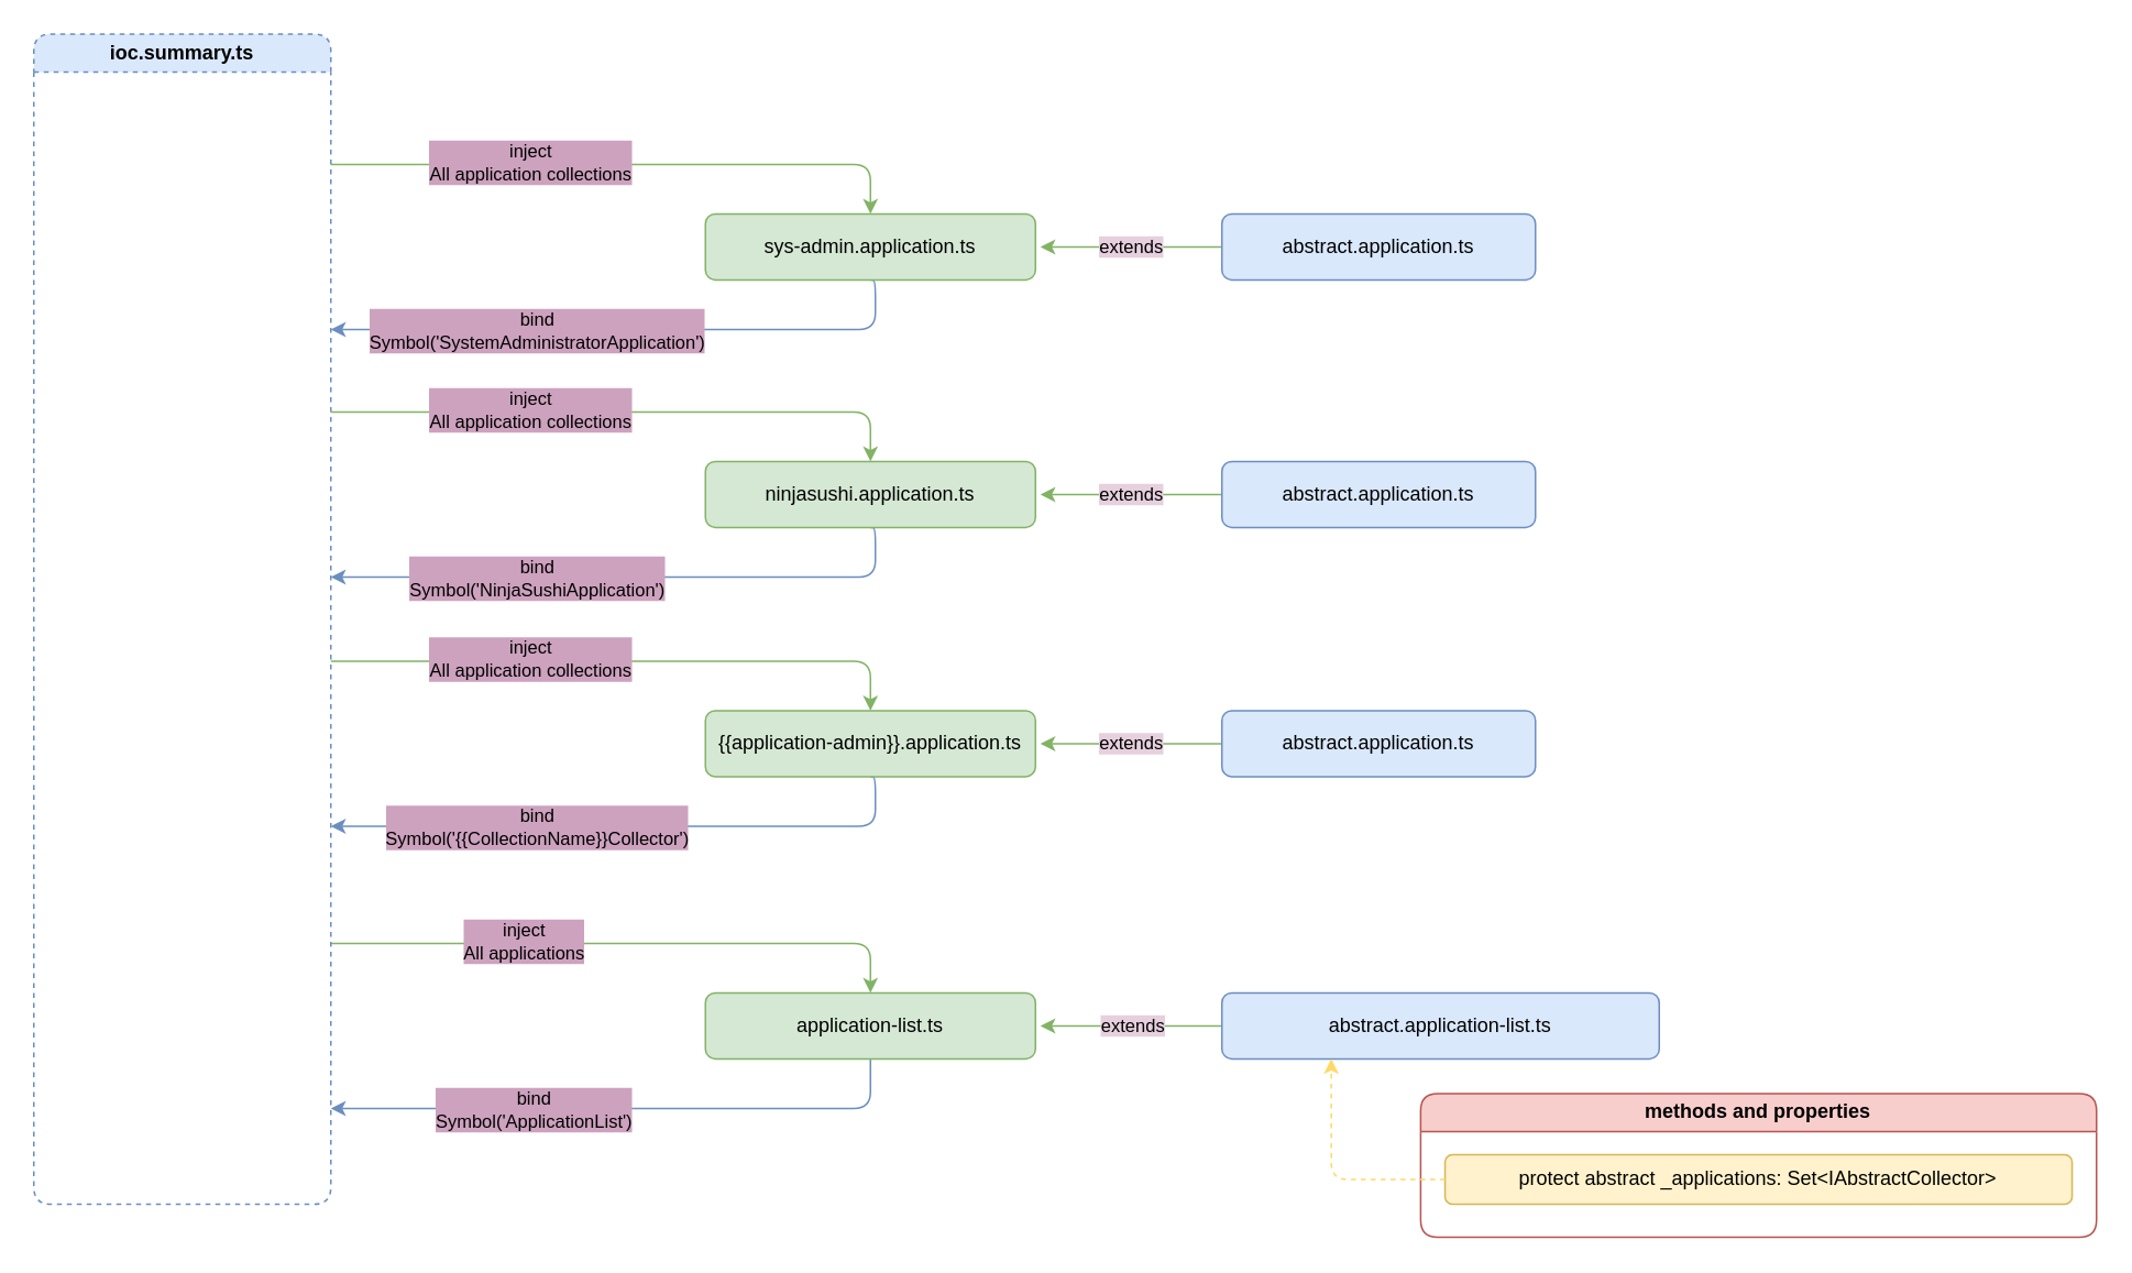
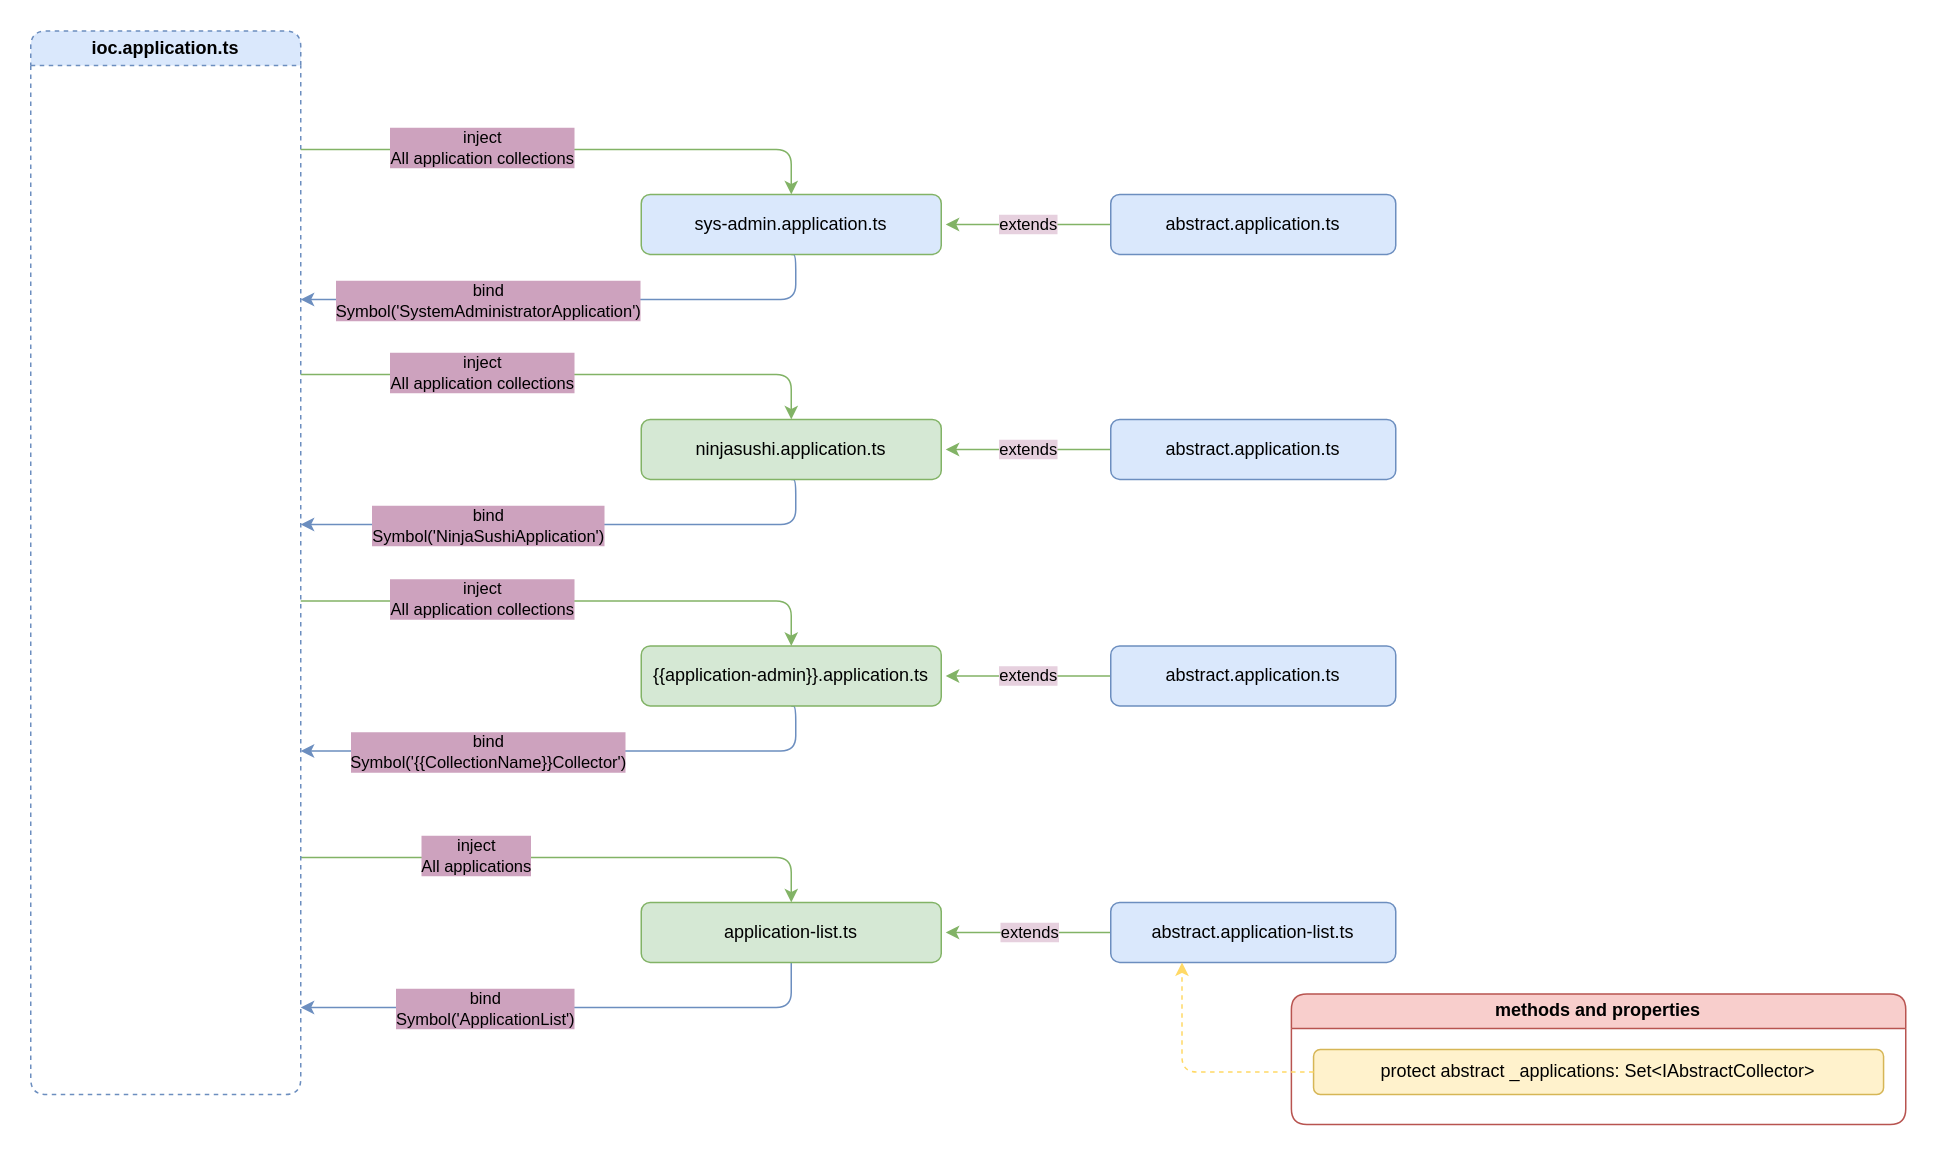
  <mxCell id="0" />
  <mxCell id="1" parent="0" />
  <mxCell id="2" value="methods and properties" style="swimlane;whiteSpace=wrap;html=1;fillColor=#f8cecc;strokeColor=#b85450;rounded=1;" parent="1" vertex="1"><mxGeometry x="860.43" y="661.97" width="409.57" height="87.03" as="geometry" /></mxCell>
  <mxCell id="3" value="protect abstract _applications: Set&amp;lt;IAbstractCollector&amp;gt;" style="rounded=1;whiteSpace=wrap;html=1;fillColor=#fff2cc;strokeColor=#d6b656;" parent="2" vertex="1"><mxGeometry x="14.78" y="37.03" width="380" height="30" as="geometry" /></mxCell>
  <mxCell id="4" style="edgeStyle=orthogonalEdgeStyle;rounded=1;orthogonalLoop=1;jettySize=auto;html=1;entryX=0.5;entryY=0;entryDx=0;entryDy=0;fillColor=#d5e8d4;strokeColor=#82b366;" parent="1" target="8" edge="1"><mxGeometry relative="1" as="geometry"><mxPoint x="200" y="571" as="sourcePoint" /><Array as="points"><mxPoint x="280" y="570.97" /><mxPoint x="600" y="570.97" /></Array></mxGeometry></mxCell>
  <mxCell id="5" value="inject&lt;br&gt;All applications" style="edgeLabel;html=1;align=center;verticalAlign=middle;resizable=0;points=[];labelBackgroundColor=#CDA2BE;" parent="4" vertex="1" connectable="0"><mxGeometry x="-0.187" y="2" relative="1" as="geometry"><mxPoint x="-29" as="offset" /></mxGeometry></mxCell>
  <mxCell id="6" style="edgeStyle=orthogonalEdgeStyle;rounded=1;orthogonalLoop=1;jettySize=auto;html=1;exitX=0.5;exitY=1;exitDx=0;exitDy=0;fillColor=#dae8fc;strokeColor=#6c8ebf;" parent="1" source="8" edge="1"><mxGeometry relative="1" as="geometry"><mxPoint x="200" y="671" as="targetPoint" /><Array as="points"><mxPoint x="527" y="671" /></Array></mxGeometry></mxCell>
  <mxCell id="7" value="bind&lt;br&gt;Symbol('ApplicationList')" style="edgeLabel;html=1;align=center;verticalAlign=middle;resizable=0;points=[];labelBackgroundColor=#CDA2BE;" parent="6" vertex="1" connectable="0"><mxGeometry x="0.337" y="4" relative="1" as="geometry"><mxPoint x="4" y="-4" as="offset" /></mxGeometry></mxCell>
  <mxCell id="8" value="application-list.ts" style="rounded=1;whiteSpace=wrap;html=1;fillColor=#d5e8d4;strokeColor=#82b366;" parent="1" vertex="1"><mxGeometry x="427" y="600.97" width="200" height="40" as="geometry" /></mxCell>
  <mxCell id="9" style="edgeStyle=orthogonalEdgeStyle;rounded=0;orthogonalLoop=1;jettySize=auto;html=1;entryX=1;entryY=0.5;entryDx=0;entryDy=0;fillColor=#d5e8d4;strokeColor=#82b366;" parent="1" source="10" edge="1"><mxGeometry relative="1" as="geometry"><mxPoint x="630" y="620.97" as="targetPoint" /></mxGeometry></mxCell>
- <mxCell id="10" value="abstract.application-list.ts" style="rounded=1;whiteSpace=wrap;html=1;fillColor=#dae8fc;strokeColor=#6c8ebf;" parent="1" vertex="1"><mxGeometry x="740" y="600.97" width="265" height="40" as="geometry" /></mxCell>
+ <mxCell id="10" value="abstract.application-list.ts" style="rounded=1;whiteSpace=wrap;html=1;fillColor=#dae8fc;strokeColor=#6c8ebf;" parent="1" vertex="1"><mxGeometry x="740" y="600.97" width="190" height="40" as="geometry" /></mxCell>
  <mxCell id="11" style="edgeStyle=orthogonalEdgeStyle;rounded=1;orthogonalLoop=1;jettySize=auto;html=1;entryX=0.25;entryY=1;entryDx=0;entryDy=0;exitX=0;exitY=0.5;exitDx=0;exitDy=0;fillColor=#d5e8d4;strokeColor=#FFD966;dashed=1;" parent="1" source="3" target="10" edge="1"><mxGeometry relative="1" as="geometry" /></mxCell>
- <mxCell id="12" value="ioc.summary.ts" style="swimlane;whiteSpace=wrap;html=1;rounded=1;dashed=1;fillColor=#dae8fc;strokeColor=#6c8ebf;" parent="1" vertex="1"><mxGeometry x="20" y="20" width="180" height="709" as="geometry" /></mxCell>
+ <mxCell id="12" value="ioc.application.ts" style="swimlane;whiteSpace=wrap;html=1;rounded=1;dashed=1;fillColor=#dae8fc;strokeColor=#6c8ebf;" parent="1" vertex="1"><mxGeometry x="20" y="20" width="180" height="709" as="geometry" /></mxCell>
  <mxCell id="13" value="extends" style="edgeLabel;html=1;align=center;verticalAlign=middle;resizable=0;points=[];labelBackgroundColor=#E6D0DE;" parent="1" vertex="1" connectable="0"><mxGeometry x="658" y="624" as="geometry"><mxPoint x="27" y="-4" as="offset" /></mxGeometry></mxCell>
  <mxCell id="14" style="edgeStyle=orthogonalEdgeStyle;rounded=1;orthogonalLoop=1;jettySize=auto;html=1;entryX=0.5;entryY=0;entryDx=0;entryDy=0;fillColor=#d5e8d4;strokeColor=#82b366;" parent="1" target="18" edge="1"><mxGeometry relative="1" as="geometry"><mxPoint x="200" y="99" as="sourcePoint" /><Array as="points"><mxPoint x="280" y="98.97" /><mxPoint x="600" y="98.97" /></Array></mxGeometry></mxCell>
  <mxCell id="15" value="inject&lt;br&gt;All application collections" style="edgeLabel;html=1;align=center;verticalAlign=middle;resizable=0;points=[];labelBackgroundColor=#CDA2BE;" parent="14" vertex="1" connectable="0"><mxGeometry x="-0.187" y="2" relative="1" as="geometry"><mxPoint x="-25" as="offset" /></mxGeometry></mxCell>
  <mxCell id="16" style="edgeStyle=orthogonalEdgeStyle;rounded=1;orthogonalLoop=1;jettySize=auto;html=1;exitX=0.5;exitY=1;exitDx=0;exitDy=0;fillColor=#dae8fc;strokeColor=#6c8ebf;" parent="1" source="18" edge="1"><mxGeometry relative="1" as="geometry"><mxPoint x="200" y="199" as="targetPoint" /><Array as="points"><mxPoint x="530" y="169" /><mxPoint x="530" y="199" /></Array></mxGeometry></mxCell>
  <mxCell id="17" value="bind&lt;br&gt;Symbol('SystemAdministratorApplication')" style="edgeLabel;html=1;align=center;verticalAlign=middle;resizable=0;points=[];labelBackgroundColor=#CDA2BE;" parent="16" vertex="1" connectable="0"><mxGeometry x="0.337" y="4" relative="1" as="geometry"><mxPoint x="4" y="-4" as="offset" /></mxGeometry></mxCell>
- <mxCell id="18" value="sys-admin.application.ts" style="rounded=1;whiteSpace=wrap;html=1;fillColor=#d5e8d4;strokeColor=#82b366;" parent="1" vertex="1"><mxGeometry x="427" y="128.97" width="200" height="40" as="geometry" /></mxCell>
+ <mxCell id="18" value="sys-admin.application.ts" style="rounded=1;whiteSpace=wrap;html=1;fillColor=#dae8fc;strokeColor=#82b366;" parent="1" vertex="1"><mxGeometry x="427" y="128.97" width="200" height="40" as="geometry" /></mxCell>
  <mxCell id="19" style="edgeStyle=orthogonalEdgeStyle;rounded=0;orthogonalLoop=1;jettySize=auto;html=1;entryX=1;entryY=0.5;entryDx=0;entryDy=0;fillColor=#d5e8d4;strokeColor=#82b366;" parent="1" source="20" edge="1"><mxGeometry relative="1" as="geometry"><mxPoint x="630" y="148.97" as="targetPoint" /></mxGeometry></mxCell>
  <mxCell id="20" value="abstract.application.ts" style="rounded=1;whiteSpace=wrap;html=1;fillColor=#dae8fc;strokeColor=#6c8ebf;" parent="1" vertex="1"><mxGeometry x="740" y="128.97" width="190" height="40" as="geometry" /></mxCell>
  <mxCell id="21" value="extends" style="edgeLabel;html=1;align=center;verticalAlign=middle;resizable=0;points=[];labelBackgroundColor=#E6D0DE;" parent="1" vertex="1" connectable="0"><mxGeometry x="657" y="152" as="geometry"><mxPoint x="27" y="-4" as="offset" /></mxGeometry></mxCell>
  <mxCell id="22" style="edgeStyle=orthogonalEdgeStyle;rounded=1;orthogonalLoop=1;jettySize=auto;html=1;entryX=0.5;entryY=0;entryDx=0;entryDy=0;fillColor=#d5e8d4;strokeColor=#82b366;" parent="1" target="26" edge="1"><mxGeometry relative="1" as="geometry"><mxPoint x="200" y="249" as="sourcePoint" /><Array as="points"><mxPoint x="280" y="248.97" /><mxPoint x="600" y="248.97" /></Array></mxGeometry></mxCell>
  <mxCell id="23" value="inject&lt;br&gt;All application collections" style="edgeLabel;html=1;align=center;verticalAlign=middle;resizable=0;points=[];labelBackgroundColor=#CDA2BE;" parent="22" vertex="1" connectable="0"><mxGeometry x="-0.187" y="2" relative="1" as="geometry"><mxPoint x="-25" as="offset" /></mxGeometry></mxCell>
  <mxCell id="24" style="edgeStyle=orthogonalEdgeStyle;rounded=1;orthogonalLoop=1;jettySize=auto;html=1;exitX=0.5;exitY=1;exitDx=0;exitDy=0;fillColor=#dae8fc;strokeColor=#6c8ebf;" parent="1" source="26" edge="1"><mxGeometry relative="1" as="geometry"><mxPoint x="200" y="349" as="targetPoint" /><Array as="points"><mxPoint x="530" y="319" /><mxPoint x="530" y="349" /></Array></mxGeometry></mxCell>
  <mxCell id="25" value="bind&lt;br&gt;Symbol('NinjaSushiApplication')" style="edgeLabel;html=1;align=center;verticalAlign=middle;resizable=0;points=[];labelBackgroundColor=#CDA2BE;" parent="24" vertex="1" connectable="0"><mxGeometry x="0.337" y="4" relative="1" as="geometry"><mxPoint x="4" y="-4" as="offset" /></mxGeometry></mxCell>
  <mxCell id="26" value="ninjasushi.application.ts" style="rounded=1;whiteSpace=wrap;html=1;fillColor=#d5e8d4;strokeColor=#82b366;" parent="1" vertex="1"><mxGeometry x="427" y="278.97" width="200" height="40" as="geometry" /></mxCell>
  <mxCell id="27" style="edgeStyle=orthogonalEdgeStyle;rounded=0;orthogonalLoop=1;jettySize=auto;html=1;entryX=1;entryY=0.5;entryDx=0;entryDy=0;fillColor=#d5e8d4;strokeColor=#82b366;" parent="1" source="28" edge="1"><mxGeometry relative="1" as="geometry"><mxPoint x="630" y="298.97" as="targetPoint" /></mxGeometry></mxCell>
  <mxCell id="28" value="abstract.application.ts" style="rounded=1;whiteSpace=wrap;html=1;fillColor=#dae8fc;strokeColor=#6c8ebf;" parent="1" vertex="1"><mxGeometry x="740" y="278.97" width="190" height="40" as="geometry" /></mxCell>
  <mxCell id="29" value="extends" style="edgeLabel;html=1;align=center;verticalAlign=middle;resizable=0;points=[];labelBackgroundColor=#E6D0DE;" parent="1" vertex="1" connectable="0"><mxGeometry x="657" y="302" as="geometry"><mxPoint x="27" y="-4" as="offset" /></mxGeometry></mxCell>
  <mxCell id="30" style="edgeStyle=orthogonalEdgeStyle;rounded=1;orthogonalLoop=1;jettySize=auto;html=1;entryX=0.5;entryY=0;entryDx=0;entryDy=0;fillColor=#d5e8d4;strokeColor=#82b366;" parent="1" target="34" edge="1"><mxGeometry relative="1" as="geometry"><mxPoint x="200" y="400" as="sourcePoint" /><Array as="points"><mxPoint x="280" y="399.97" /><mxPoint x="600" y="399.97" /></Array></mxGeometry></mxCell>
  <mxCell id="31" value="inject&lt;br&gt;All application collections" style="edgeLabel;html=1;align=center;verticalAlign=middle;resizable=0;points=[];labelBackgroundColor=#CDA2BE;" parent="30" vertex="1" connectable="0"><mxGeometry x="-0.187" y="2" relative="1" as="geometry"><mxPoint x="-25" as="offset" /></mxGeometry></mxCell>
  <mxCell id="32" style="edgeStyle=orthogonalEdgeStyle;rounded=1;orthogonalLoop=1;jettySize=auto;html=1;exitX=0.5;exitY=1;exitDx=0;exitDy=0;fillColor=#dae8fc;strokeColor=#6c8ebf;" parent="1" source="34" edge="1"><mxGeometry relative="1" as="geometry"><mxPoint x="200" y="500" as="targetPoint" /><Array as="points"><mxPoint x="530" y="470" /><mxPoint x="530" y="500" /></Array></mxGeometry></mxCell>
  <mxCell id="33" value="bind&lt;br&gt;Symbol('{{CollectionName}}Collector')" style="edgeLabel;html=1;align=center;verticalAlign=middle;resizable=0;points=[];labelBackgroundColor=#CDA2BE;" parent="32" vertex="1" connectable="0"><mxGeometry x="0.337" y="4" relative="1" as="geometry"><mxPoint x="4" y="-4" as="offset" /></mxGeometry></mxCell>
  <mxCell id="34" value="{{application-admin}}.application.ts" style="rounded=1;whiteSpace=wrap;html=1;fillColor=#d5e8d4;strokeColor=#82b366;" parent="1" vertex="1"><mxGeometry x="427" y="429.97" width="200" height="40" as="geometry" /></mxCell>
  <mxCell id="35" style="edgeStyle=orthogonalEdgeStyle;rounded=0;orthogonalLoop=1;jettySize=auto;html=1;entryX=1;entryY=0.5;entryDx=0;entryDy=0;fillColor=#d5e8d4;strokeColor=#82b366;" parent="1" source="36" edge="1"><mxGeometry relative="1" as="geometry"><mxPoint x="630" y="449.97" as="targetPoint" /></mxGeometry></mxCell>
  <mxCell id="36" value="abstract.application.ts" style="rounded=1;whiteSpace=wrap;html=1;fillColor=#dae8fc;strokeColor=#6c8ebf;" parent="1" vertex="1"><mxGeometry x="740" y="429.97" width="190" height="40" as="geometry" /></mxCell>
  <mxCell id="37" value="extends" style="edgeLabel;html=1;align=center;verticalAlign=middle;resizable=0;points=[];labelBackgroundColor=#E6D0DE;" parent="1" vertex="1" connectable="0"><mxGeometry x="657" y="453" as="geometry"><mxPoint x="27" y="-4" as="offset" /></mxGeometry></mxCell>
